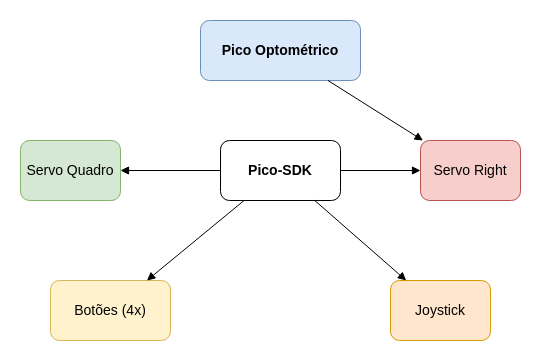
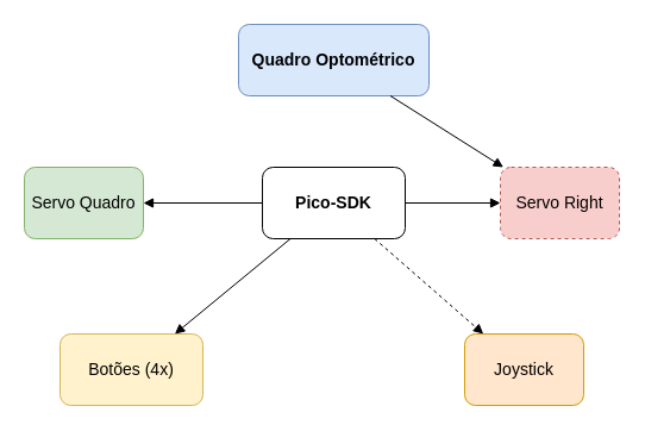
  <mxCell id="0" />
  <mxCell id="1" parent="0" />
- <mxCell id="2" value="Pico Optométrico" style="rounded=1;whiteSpace=wrap;html=1;fillColor=#dae8fc;strokeColor=#6c8ebf;fontSize=14;fontStyle=1;" vertex="1" parent="1"><mxGeometry x="200" y="20" width="160" height="60" as="geometry" /></mxCell>
+ <mxCell id="2" value="Quadro Optométrico" style="rounded=1;whiteSpace=wrap;html=1;fillColor=#dae8fc;strokeColor=#6c8ebf;fontSize=14;fontStyle=1;" vertex="1" parent="1"><mxGeometry x="200" y="20" width="160" height="60" as="geometry" /></mxCell>
  <mxCell id="3" value="Pico-SDK" style="rounded=1;whiteSpace=wrap;html=1;fillColor=#ffffff;strokeColor=#000000;fontSize=14;fontStyle=1;" vertex="1" parent="1"><mxGeometry x="220" y="140" width="120" height="60" as="geometry" /></mxCell>
  <mxCell id="4" value="Servo Quadro" style="rounded=1;whiteSpace=wrap;html=1;fillColor=#d5e8d4;strokeColor=#82b366;fontSize=14;" vertex="1" parent="1"><mxGeometry x="20" y="140" width="100" height="60" as="geometry" /></mxCell>
- <mxCell id="5" value="Servo Right" style="rounded=1;whiteSpace=wrap;html=1;fillColor=#f8cecc;strokeColor=#b85450;fontSize=14;" vertex="1" parent="1"><mxGeometry x="420" y="140" width="100" height="60" as="geometry" /></mxCell>
+ <mxCell id="5" value="Servo Right" style="rounded=1;whiteSpace=wrap;html=1;fillColor=#f8cecc;strokeColor=#b85450;fontSize=14;dashed=1;" vertex="1" parent="1"><mxGeometry x="420" y="140" width="100" height="60" as="geometry" /></mxCell>
  <mxCell id="6" value="Botões (4x)" style="rounded=1;whiteSpace=wrap;html=1;fillColor=#fff2cc;strokeColor=#d6b656;fontSize=14;" vertex="1" parent="1"><mxGeometry x="50" y="280" width="120" height="60" as="geometry" /></mxCell>
  <mxCell id="7" value="Joystick" style="rounded=1;whiteSpace=wrap;html=1;fillColor=#ffe6cc;strokeColor=#d79b00;fontSize=14;" vertex="1" parent="1"><mxGeometry x="390" y="280" width="100" height="60" as="geometry" /></mxCell>
  <mxCell id="8" edge="1" parent="1" source="2" target="5" style="endArrow=block;endFill=1;"><mxGeometry relative="1" as="geometry" /></mxCell>
  <mxCell id="9" edge="1" parent="1" source="3" target="4" style="endArrow=block;endFill=1;"><mxGeometry relative="1" as="geometry" /></mxCell>
  <mxCell id="10" edge="1" parent="1" source="3" target="5" style="endArrow=block;endFill=1;"><mxGeometry relative="1" as="geometry" /></mxCell>
  <mxCell id="11" edge="1" parent="1" source="3" target="6" style="endArrow=block;endFill=1;"><mxGeometry relative="1" as="geometry" /></mxCell>
- <mxCell id="12" edge="1" parent="1" source="3" target="7" style="endArrow=block;endFill=1;"><mxGeometry relative="1" as="geometry" /></mxCell>
+ <mxCell id="12" edge="1" parent="1" source="3" target="7" style="endArrow=block;endFill=1;dashed=1;"><mxGeometry relative="1" as="geometry" /></mxCell>
